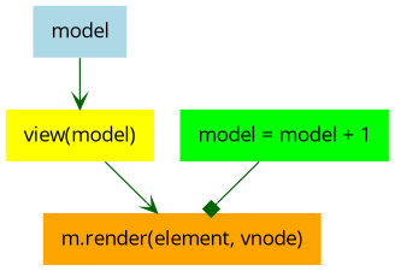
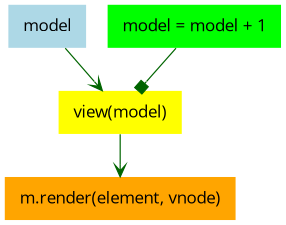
  digraph {
    fontname="Open Sans"
    node [fontname="Open Sans" shape=plaintext style=filled]
    edge [arrowhead=vee color=darkgreen fontname="Open Sans"]
    n1 [fillcolor=lightblue label=<     <table border="0">       <tr>         <td>model</td>       </tr>     </table>   >]
    n2 [fillcolor=yellow label=<     <table border="0">       <tr>         <td>view(model)</td>       </tr>     </table>   >]
    n3 [fillcolor=orange label=<     <table border="0">       <tr>         <td>m.render(element, vnode)</td>       </tr>     </table>   >]
    n4 [fillcolor=green label=<     <table border="0">       <tr>         <td>model = model + 1</td>       </tr>     </table>   >]
    n1 -> n2
    n2 -> n3
-   n4 -> n3 [arrowhead=box]
+   n4 -> n2 [arrowhead=box]
  }
